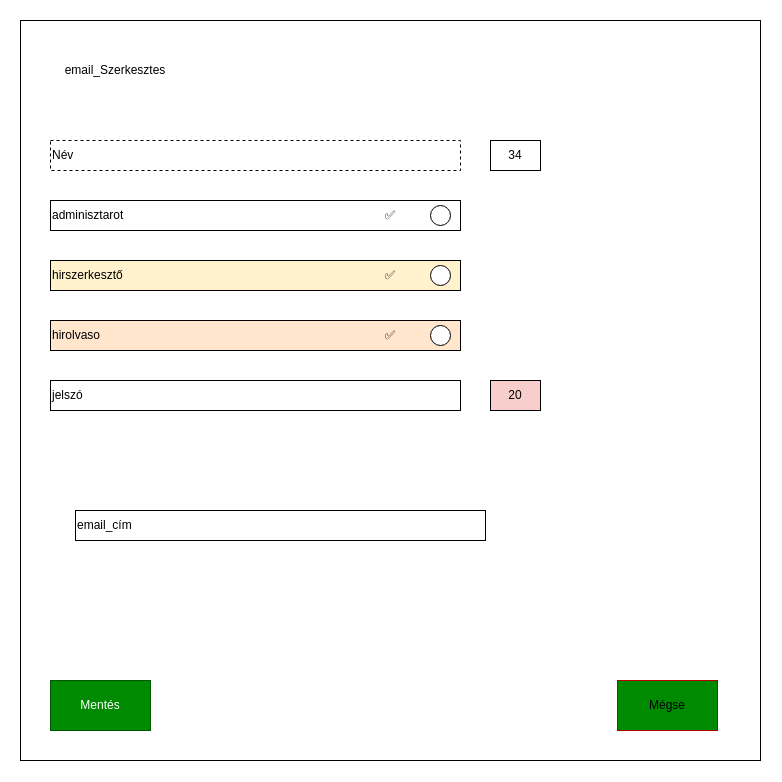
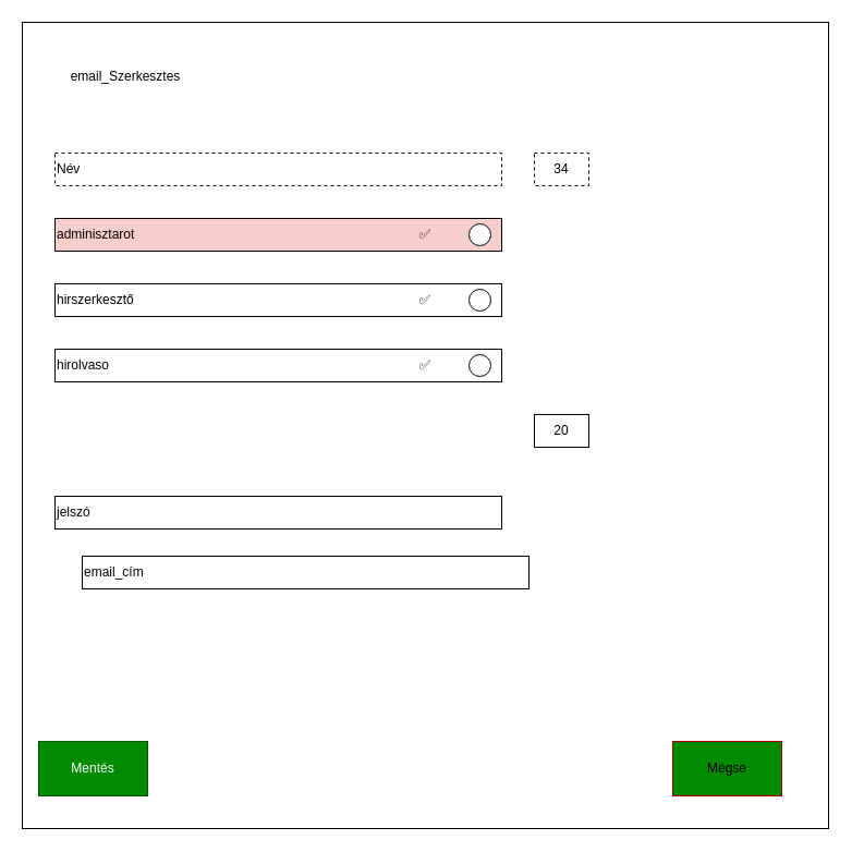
  <mxCell id="0" />
  <mxCell id="1" parent="0" />
  <mxCell id="2" value="" style="whiteSpace=wrap;html=1;aspect=fixed;" parent="1" vertex="1"><mxGeometry x="20" y="20" width="740" height="740" as="geometry" /></mxCell>
  <mxCell id="3" value="Név" style="rounded=0;whiteSpace=wrap;html=1;align=left;dashed=1;" parent="1" vertex="1"><mxGeometry x="50" y="140" width="410" height="30" as="geometry" /></mxCell>
  <mxCell id="4" value="email_Szerkesztes" style="text;html=1;strokeColor=none;fillColor=none;align=center;verticalAlign=middle;whiteSpace=wrap;rounded=0;" parent="1" vertex="1"><mxGeometry x="50" y="50" width="130" height="40" as="geometry" /></mxCell>
- <mxCell id="5" value="&lt;div align=&quot;left&quot;&gt;adminisztarot &lt;br&gt;&lt;/div&gt;&lt;span style=&quot;white-space: pre;&quot;&gt;&lt;/span&gt;" style="rounded=0;whiteSpace=wrap;html=1;align=left;" parent="1" vertex="1"><mxGeometry x="50" y="200" width="410" height="30" as="geometry" /></mxCell>
- <mxCell id="6" value="jelszó" style="rounded=0;whiteSpace=wrap;html=1;align=left;" parent="1" vertex="1"><mxGeometry x="50" y="380" width="410" height="30" as="geometry" /></mxCell>
- <mxCell id="7" value="34" style="rounded=0;whiteSpace=wrap;html=1;" parent="1" vertex="1"><mxGeometry x="490" y="140" width="50" height="30" as="geometry" /></mxCell>
- <mxCell id="8" value="20" style="rounded=0;whiteSpace=wrap;html=1;fillColor=#f8cecc;" parent="1" vertex="1"><mxGeometry x="490" y="380" width="50" height="30" as="geometry" /></mxCell>
- <mxCell id="9" value="Mentés" style="rounded=0;whiteSpace=wrap;html=1;fillColor=#008a00;strokeColor=#005700;fontColor=#ffffff;" parent="1" vertex="1"><mxGeometry x="50" y="680" width="100" height="50" as="geometry" /></mxCell>
+ <mxCell id="5" value="&lt;div align=&quot;left&quot;&gt;adminisztarot &lt;br&gt;&lt;/div&gt;&lt;span style=&quot;white-space: pre;&quot;&gt;&lt;/span&gt;" style="rounded=0;whiteSpace=wrap;html=1;align=left;fillColor=#f8cecc;" parent="1" vertex="1"><mxGeometry x="50" y="200" width="410" height="30" as="geometry" /></mxCell>
+ <mxCell id="6" value="jelszó" style="rounded=0;whiteSpace=wrap;html=1;align=left;" parent="1" vertex="1"><mxGeometry x="50" y="455" width="410" height="30" as="geometry" /></mxCell>
+ <mxCell id="7" value="34" style="rounded=0;whiteSpace=wrap;html=1;dashed=1;" parent="1" vertex="1"><mxGeometry x="490" y="140" width="50" height="30" as="geometry" /></mxCell>
+ <mxCell id="8" value="20" style="rounded=0;whiteSpace=wrap;html=1;" parent="1" vertex="1"><mxGeometry x="490" y="380" width="50" height="30" as="geometry" /></mxCell>
+ <mxCell id="9" value="Mentés" style="rounded=0;whiteSpace=wrap;html=1;fillColor=#008a00;strokeColor=#005700;fontColor=#ffffff;" parent="1" vertex="1"><mxGeometry x="35" y="680" width="100" height="50" as="geometry" /></mxCell>
  <mxCell id="10" value="Mégse" style="rounded=0;whiteSpace=wrap;html=1;fillColor=#008a00;strokeColor=#B20000;fontColor=#000000;" parent="1" vertex="1"><mxGeometry x="617" y="680" width="100" height="50" as="geometry" /></mxCell>
- <mxCell id="11" value="hirszerkesztő" style="rounded=0;whiteSpace=wrap;html=1;align=left;fillColor=#fff2cc;" parent="1" vertex="1"><mxGeometry x="50" y="260" width="410" height="30" as="geometry" /></mxCell>
- <mxCell id="12" value="hirolvaso" style="rounded=0;whiteSpace=wrap;html=1;align=left;fillColor=#ffe6cc;" parent="1" vertex="1"><mxGeometry x="50" y="320" width="410" height="30" as="geometry" /></mxCell>
+ <mxCell id="11" value="hirszerkesztő" style="rounded=0;whiteSpace=wrap;html=1;align=left;" parent="1" vertex="1"><mxGeometry x="50" y="260" width="410" height="30" as="geometry" /></mxCell>
+ <mxCell id="12" value="hirolvaso" style="rounded=0;whiteSpace=wrap;html=1;align=left;" parent="1" vertex="1"><mxGeometry x="50" y="320" width="410" height="30" as="geometry" /></mxCell>
  <mxCell id="13" value="✅" style="text;html=1;strokeColor=none;fillColor=none;align=center;verticalAlign=middle;whiteSpace=wrap;rounded=0;" parent="1" vertex="1"><mxGeometry x="360" y="200" width="60" height="30" as="geometry" /></mxCell>
  <mxCell id="14" value="" style="ellipse;whiteSpace=wrap;html=1;aspect=fixed;" parent="1" vertex="1"><mxGeometry x="430" y="205" width="20" height="20" as="geometry" /></mxCell>
  <mxCell id="15" value="✅" style="text;html=1;strokeColor=none;fillColor=none;align=center;verticalAlign=middle;whiteSpace=wrap;rounded=0;" parent="1" vertex="1"><mxGeometry x="360" y="260" width="60" height="30" as="geometry" /></mxCell>
  <mxCell id="16" value="✅" style="text;html=1;strokeColor=none;fillColor=none;align=center;verticalAlign=middle;whiteSpace=wrap;rounded=0;" parent="1" vertex="1"><mxGeometry x="360" y="320" width="60" height="30" as="geometry" /></mxCell>
  <mxCell id="17" value="" style="ellipse;whiteSpace=wrap;html=1;aspect=fixed;" parent="1" vertex="1"><mxGeometry x="430" y="265" width="20" height="20" as="geometry" /></mxCell>
  <mxCell id="18" value="" style="ellipse;whiteSpace=wrap;html=1;aspect=fixed;" parent="1" vertex="1"><mxGeometry x="430" y="325" width="20" height="20" as="geometry" /></mxCell>
  <mxCell id="19" value="email_cím" style="rounded=0;whiteSpace=wrap;html=1;align=left;" parent="1" vertex="1"><mxGeometry x="75" y="510" width="410" height="30" as="geometry" /></mxCell>
